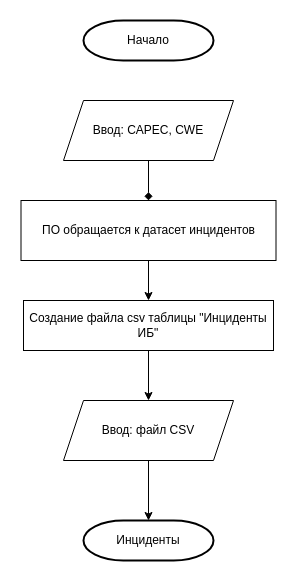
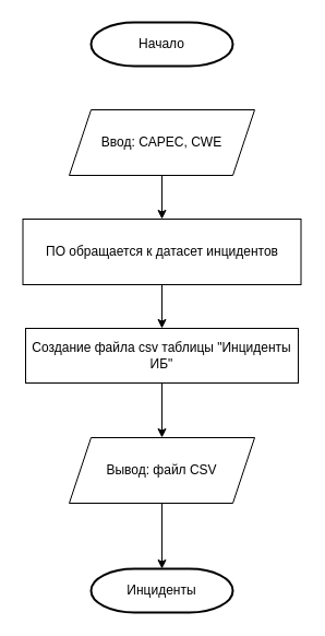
  <mxCell id="0" />
  <mxCell id="1" parent="0" />
  <mxCell id="2" value="Начало" style="strokeWidth=2;html=1;shape=mxgraph.flowchart.terminator;whiteSpace=wrap;" parent="1" vertex="1"><mxGeometry x="83" y="20" width="130" height="40" as="geometry" /></mxCell>
  <mxCell id="3" value="Инциденты" style="strokeWidth=2;html=1;shape=mxgraph.flowchart.terminator;whiteSpace=wrap;" parent="1" vertex="1"><mxGeometry x="83" y="520" width="130" height="40" as="geometry" /></mxCell>
- <mxCell id="4" value="" style="edgeStyle=orthogonalEdgeStyle;rounded=0;orthogonalLoop=1;jettySize=auto;html=1;endArrow=diamond;" parent="1" source="5" target="7" edge="1"><mxGeometry relative="1" as="geometry" /></mxCell>
+ <mxCell id="4" value="" style="edgeStyle=orthogonalEdgeStyle;rounded=0;orthogonalLoop=1;jettySize=auto;html=1;" parent="1" source="5" target="7" edge="1"><mxGeometry relative="1" as="geometry" /></mxCell>
  <mxCell id="5" value="Ввод: CAPEC, CWE" style="shape=parallelogram;perimeter=parallelogramPerimeter;whiteSpace=wrap;html=1;fixedSize=1;" parent="1" vertex="1"><mxGeometry x="63" y="100" width="170" height="60" as="geometry" /></mxCell>
  <mxCell id="6" value="" style="edgeStyle=orthogonalEdgeStyle;rounded=0;orthogonalLoop=1;jettySize=auto;html=1;" parent="1" source="7" target="9" edge="1"><mxGeometry relative="1" as="geometry" /></mxCell>
  <mxCell id="7" value="ПО обращается к датасет инцидентов" style="rounded=0;whiteSpace=wrap;html=1;" parent="1" vertex="1"><mxGeometry x="20.5" y="200" width="255" height="60" as="geometry" /></mxCell>
  <mxCell id="8" value="" style="edgeStyle=orthogonalEdgeStyle;rounded=0;orthogonalLoop=1;jettySize=auto;html=1;" parent="1" source="9" target="11" edge="1"><mxGeometry relative="1" as="geometry" /></mxCell>
  <mxCell id="9" value="Создание файла csv таблицы &quot;Инциденты ИБ&quot;" style="rounded=0;whiteSpace=wrap;html=1;" parent="1" vertex="1"><mxGeometry x="23" y="300" width="250" height="50" as="geometry" /></mxCell>
  <mxCell id="10" value="" style="edgeStyle=orthogonalEdgeStyle;rounded=0;orthogonalLoop=1;jettySize=auto;html=1;" parent="1" source="11" target="3" edge="1"><mxGeometry relative="1" as="geometry" /></mxCell>
- <mxCell id="11" value="Ввод: файл CSV" style="shape=parallelogram;perimeter=parallelogramPerimeter;whiteSpace=wrap;html=1;fixedSize=1;" parent="1" vertex="1"><mxGeometry x="63" y="400" width="170" height="60" as="geometry" /></mxCell>
+ <mxCell id="11" value="Вывод: файл CSV" style="shape=parallelogram;perimeter=parallelogramPerimeter;whiteSpace=wrap;html=1;fixedSize=1;" parent="1" vertex="1"><mxGeometry x="63" y="400" width="170" height="60" as="geometry" /></mxCell>
